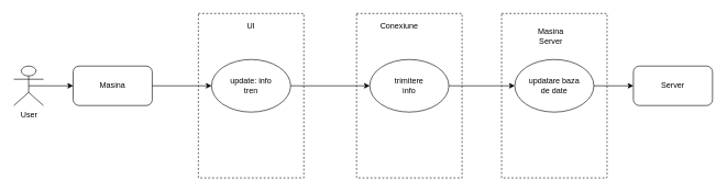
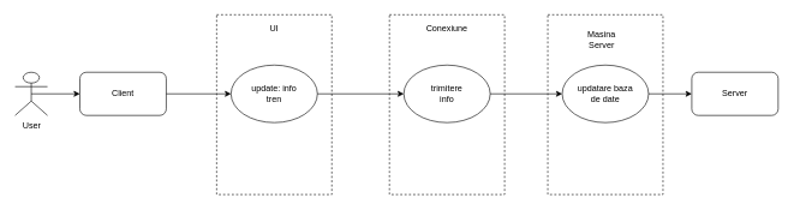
  <mxCell id="0" />
  <mxCell id="1" parent="0" />
  <mxCell id="2" value="" style="rounded=0;whiteSpace=wrap;html=1;dashed=1;" parent="1" vertex="1"><mxGeometry x="300" y="20" width="160" height="250" as="geometry" /></mxCell>
  <mxCell id="3" value="" style="ellipse;whiteSpace=wrap;html=1;" parent="1" vertex="1"><mxGeometry x="320" y="90" width="120" height="80" as="geometry" /></mxCell>
  <mxCell id="4" value="User" style="shape=umlActor;verticalLabelPosition=bottom;verticalAlign=top;html=1;outlineConnect=0;" parent="1" vertex="1"><mxGeometry x="20" y="100" width="45" height="60" as="geometry" /></mxCell>
  <mxCell id="5" value="" style="endArrow=classic;html=1;exitX=0.5;exitY=0.5;exitDx=0;exitDy=0;exitPerimeter=0;" parent="1" source="4" edge="1"><mxGeometry width="50" height="50" relative="1" as="geometry"><mxPoint x="420" y="290" as="sourcePoint" /><mxPoint x="110" y="130" as="targetPoint" /></mxGeometry></mxCell>
  <mxCell id="6" value="" style="rounded=1;whiteSpace=wrap;html=1;" parent="1" vertex="1"><mxGeometry x="110" y="100" width="120" height="60" as="geometry" /></mxCell>
- <mxCell id="7" value="Masina" style="text;html=1;strokeColor=none;fillColor=none;align=center;verticalAlign=middle;whiteSpace=wrap;rounded=0;" parent="1" vertex="1"><mxGeometry x="150" y="120" width="40" height="20" as="geometry" /></mxCell>
+ <mxCell id="7" value="Client" style="text;html=1;strokeColor=none;fillColor=none;align=center;verticalAlign=middle;whiteSpace=wrap;rounded=0;" parent="1" vertex="1"><mxGeometry x="150" y="120" width="40" height="20" as="geometry" /></mxCell>
  <mxCell id="8" value="" style="endArrow=classic;html=1;entryX=0;entryY=0.5;entryDx=0;entryDy=0;" parent="1" target="3" edge="1"><mxGeometry width="50" height="50" relative="1" as="geometry"><mxPoint x="230" y="130" as="sourcePoint" /><mxPoint x="300" y="130" as="targetPoint" /></mxGeometry></mxCell>
  <mxCell id="9" value="UI" style="text;html=1;strokeColor=none;fillColor=none;align=center;verticalAlign=middle;whiteSpace=wrap;rounded=0;" parent="1" vertex="1"><mxGeometry x="360" y="30" width="40" height="20" as="geometry" /></mxCell>
  <mxCell id="10" value="update: info tren" style="text;html=1;strokeColor=none;fillColor=none;align=center;verticalAlign=middle;whiteSpace=wrap;rounded=0;dashed=1;" parent="1" vertex="1"><mxGeometry x="340" y="120" width="80" height="20" as="geometry" /></mxCell>
  <mxCell id="11" value="" style="rounded=0;whiteSpace=wrap;html=1;dashed=1;" parent="1" vertex="1"><mxGeometry x="540" y="20" width="160" height="250" as="geometry" /></mxCell>
- <mxCell id="12" value="Conexiune" style="text;html=1;strokeColor=none;fillColor=none;align=center;verticalAlign=middle;whiteSpace=wrap;rounded=0;" parent="1" vertex="1"><mxGeometry x="585" y="30" width="40" height="20" as="geometry" /></mxCell>
+ <mxCell id="12" value="Conexiune" style="text;html=1;strokeColor=none;fillColor=none;align=center;verticalAlign=middle;whiteSpace=wrap;rounded=0;" parent="1" vertex="1"><mxGeometry x="600" y="30" width="40" height="20" as="geometry" /></mxCell>
  <mxCell id="13" value="" style="rounded=0;whiteSpace=wrap;html=1;dashed=1;" parent="1" vertex="1"><mxGeometry x="760" y="20" width="160" height="250" as="geometry" /></mxCell>
  <mxCell id="14" value="Masina Server" style="text;html=1;strokeColor=none;fillColor=none;align=center;verticalAlign=middle;whiteSpace=wrap;rounded=0;" parent="1" vertex="1"><mxGeometry x="815" y="45" width="40" height="20" as="geometry" /></mxCell>
  <mxCell id="15" value="" style="rounded=1;whiteSpace=wrap;html=1;" parent="1" vertex="1"><mxGeometry x="960" y="100" width="120" height="60" as="geometry" /></mxCell>
  <mxCell id="16" value="Server" style="text;html=1;strokeColor=none;fillColor=none;align=center;verticalAlign=middle;whiteSpace=wrap;rounded=0;" parent="1" vertex="1"><mxGeometry x="1000" y="120" width="40" height="20" as="geometry" /></mxCell>
  <mxCell id="17" value="" style="ellipse;whiteSpace=wrap;html=1;" parent="1" vertex="1"><mxGeometry x="560" y="90" width="120" height="80" as="geometry" /></mxCell>
  <mxCell id="18" value="trimitere info" style="text;html=1;strokeColor=none;fillColor=none;align=center;verticalAlign=middle;whiteSpace=wrap;rounded=0;" parent="1" vertex="1"><mxGeometry x="600" y="120" width="40" height="20" as="geometry" /></mxCell>
  <mxCell id="19" value="" style="endArrow=classic;html=1;exitX=1;exitY=0.5;exitDx=0;exitDy=0;entryX=0;entryY=0.5;entryDx=0;entryDy=0;" parent="1" source="3" target="17" edge="1"><mxGeometry width="50" height="50" relative="1" as="geometry"><mxPoint x="460" y="140" as="sourcePoint" /><mxPoint x="540" y="140" as="targetPoint" /></mxGeometry></mxCell>
  <mxCell id="20" value="" style="ellipse;whiteSpace=wrap;html=1;" parent="1" vertex="1"><mxGeometry x="780" y="90" width="120" height="80" as="geometry" /></mxCell>
  <mxCell id="21" value="updatare baza de date" style="text;html=1;strokeColor=none;fillColor=none;align=center;verticalAlign=middle;whiteSpace=wrap;rounded=0;" parent="1" vertex="1"><mxGeometry x="800" y="120" width="80" height="20" as="geometry" /></mxCell>
  <mxCell id="22" value="" style="endArrow=classic;html=1;entryX=0;entryY=0.5;entryDx=0;entryDy=0;" parent="1" source="17" target="20" edge="1"><mxGeometry width="50" height="50" relative="1" as="geometry"><mxPoint x="700" y="129.5" as="sourcePoint" /><mxPoint x="770" y="130" as="targetPoint" /></mxGeometry></mxCell>
  <mxCell id="23" value="" style="endArrow=classic;html=1;exitX=1;exitY=0.5;exitDx=0;exitDy=0;entryX=0;entryY=0.5;entryDx=0;entryDy=0;" parent="1" source="20" target="15" edge="1"><mxGeometry width="50" height="50" relative="1" as="geometry"><mxPoint x="520" y="250" as="sourcePoint" /><mxPoint x="570" y="200" as="targetPoint" /></mxGeometry></mxCell>
